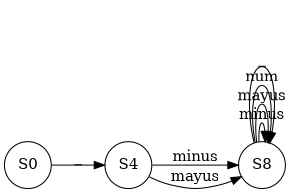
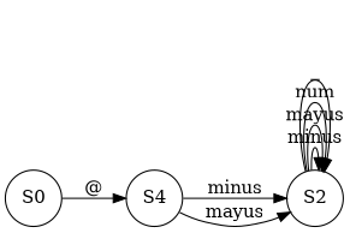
  digraph {
    rankdir=LR
    node [shape=circle]
    n1 [label=S0]
    n2 [label=S4]
-   n3 [label=S8]
-   n1 -> n2 [label=_]
+   n3 [label=S2]
+   n1 -> n2 [label="@"]
    n2 -> n3 [label=minus]
    n2 -> n3 [label=mayus]
    n3 -> n3 [label=minus]
    n3 -> n3 [label=mayus]
    n3 -> n3 [label=num]
    n3 -> n3 [label=_]
  }
